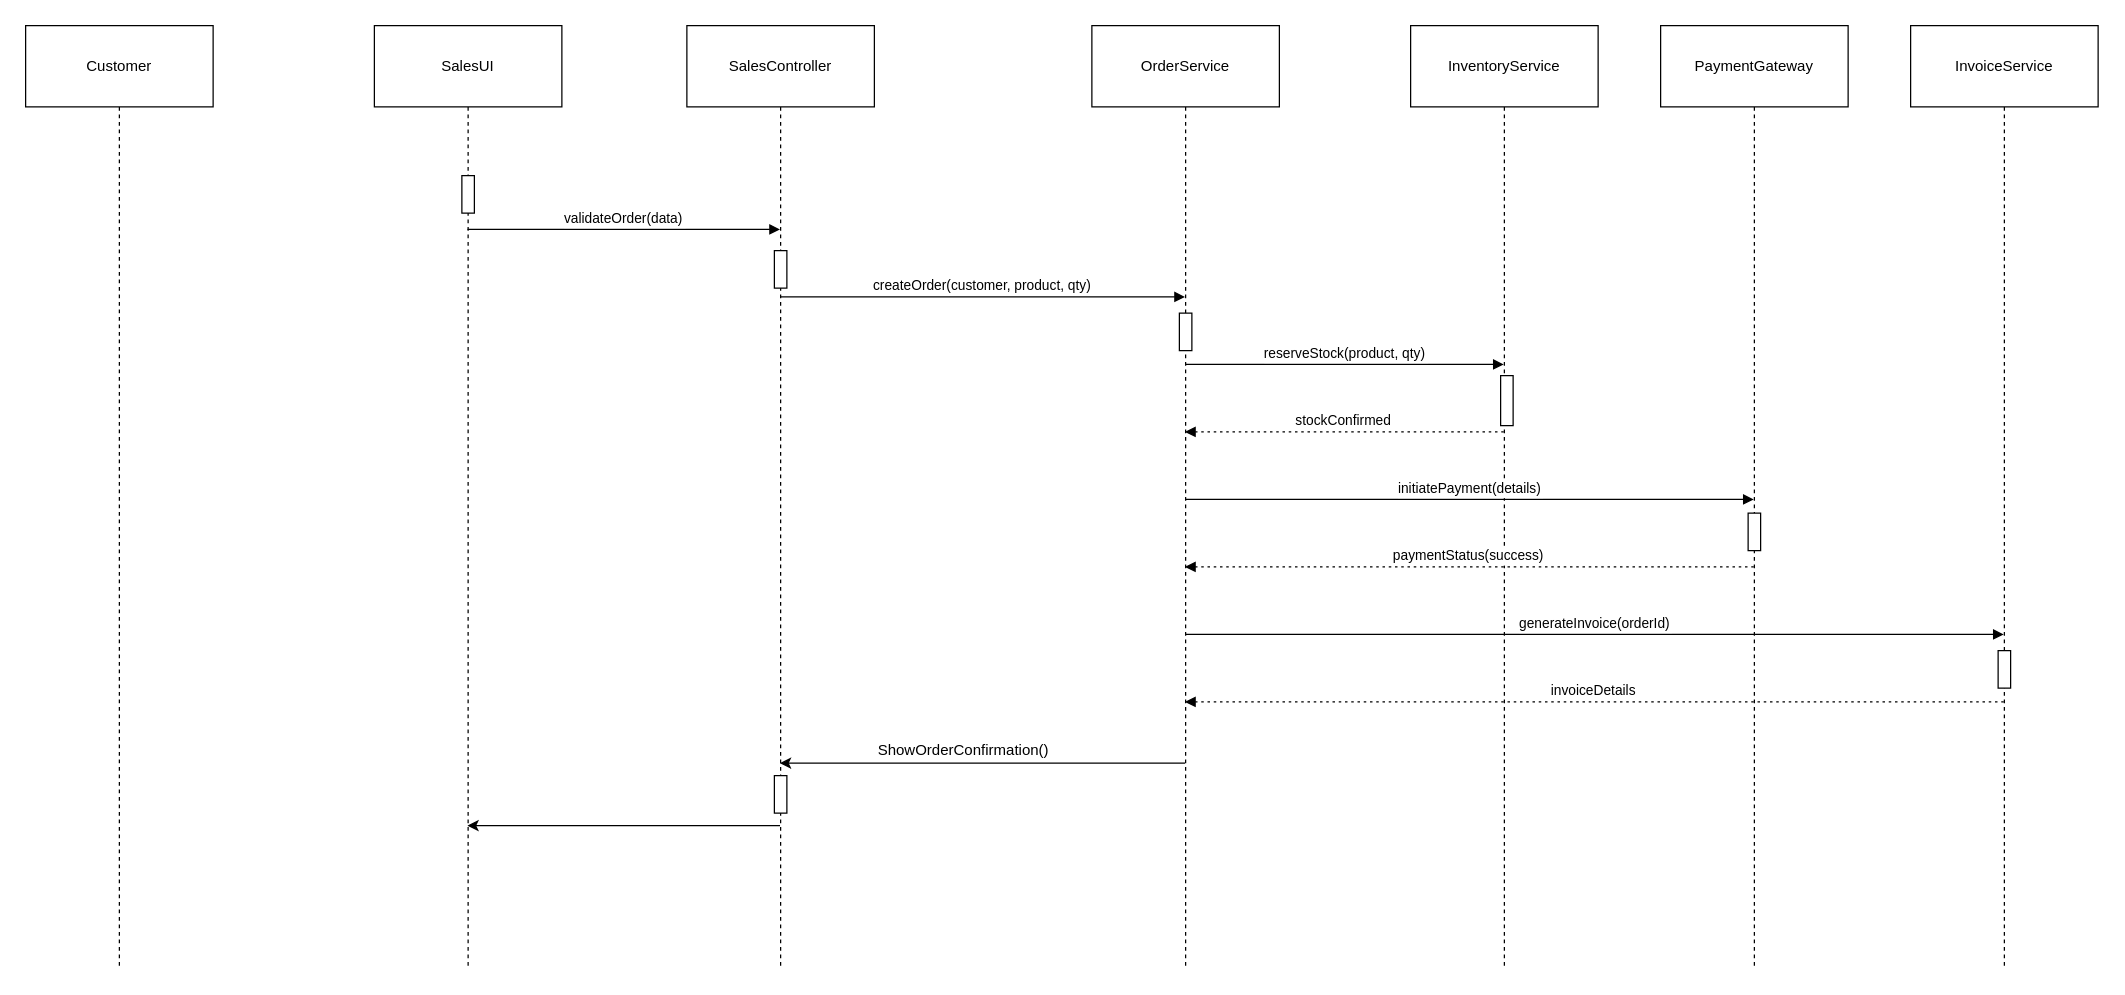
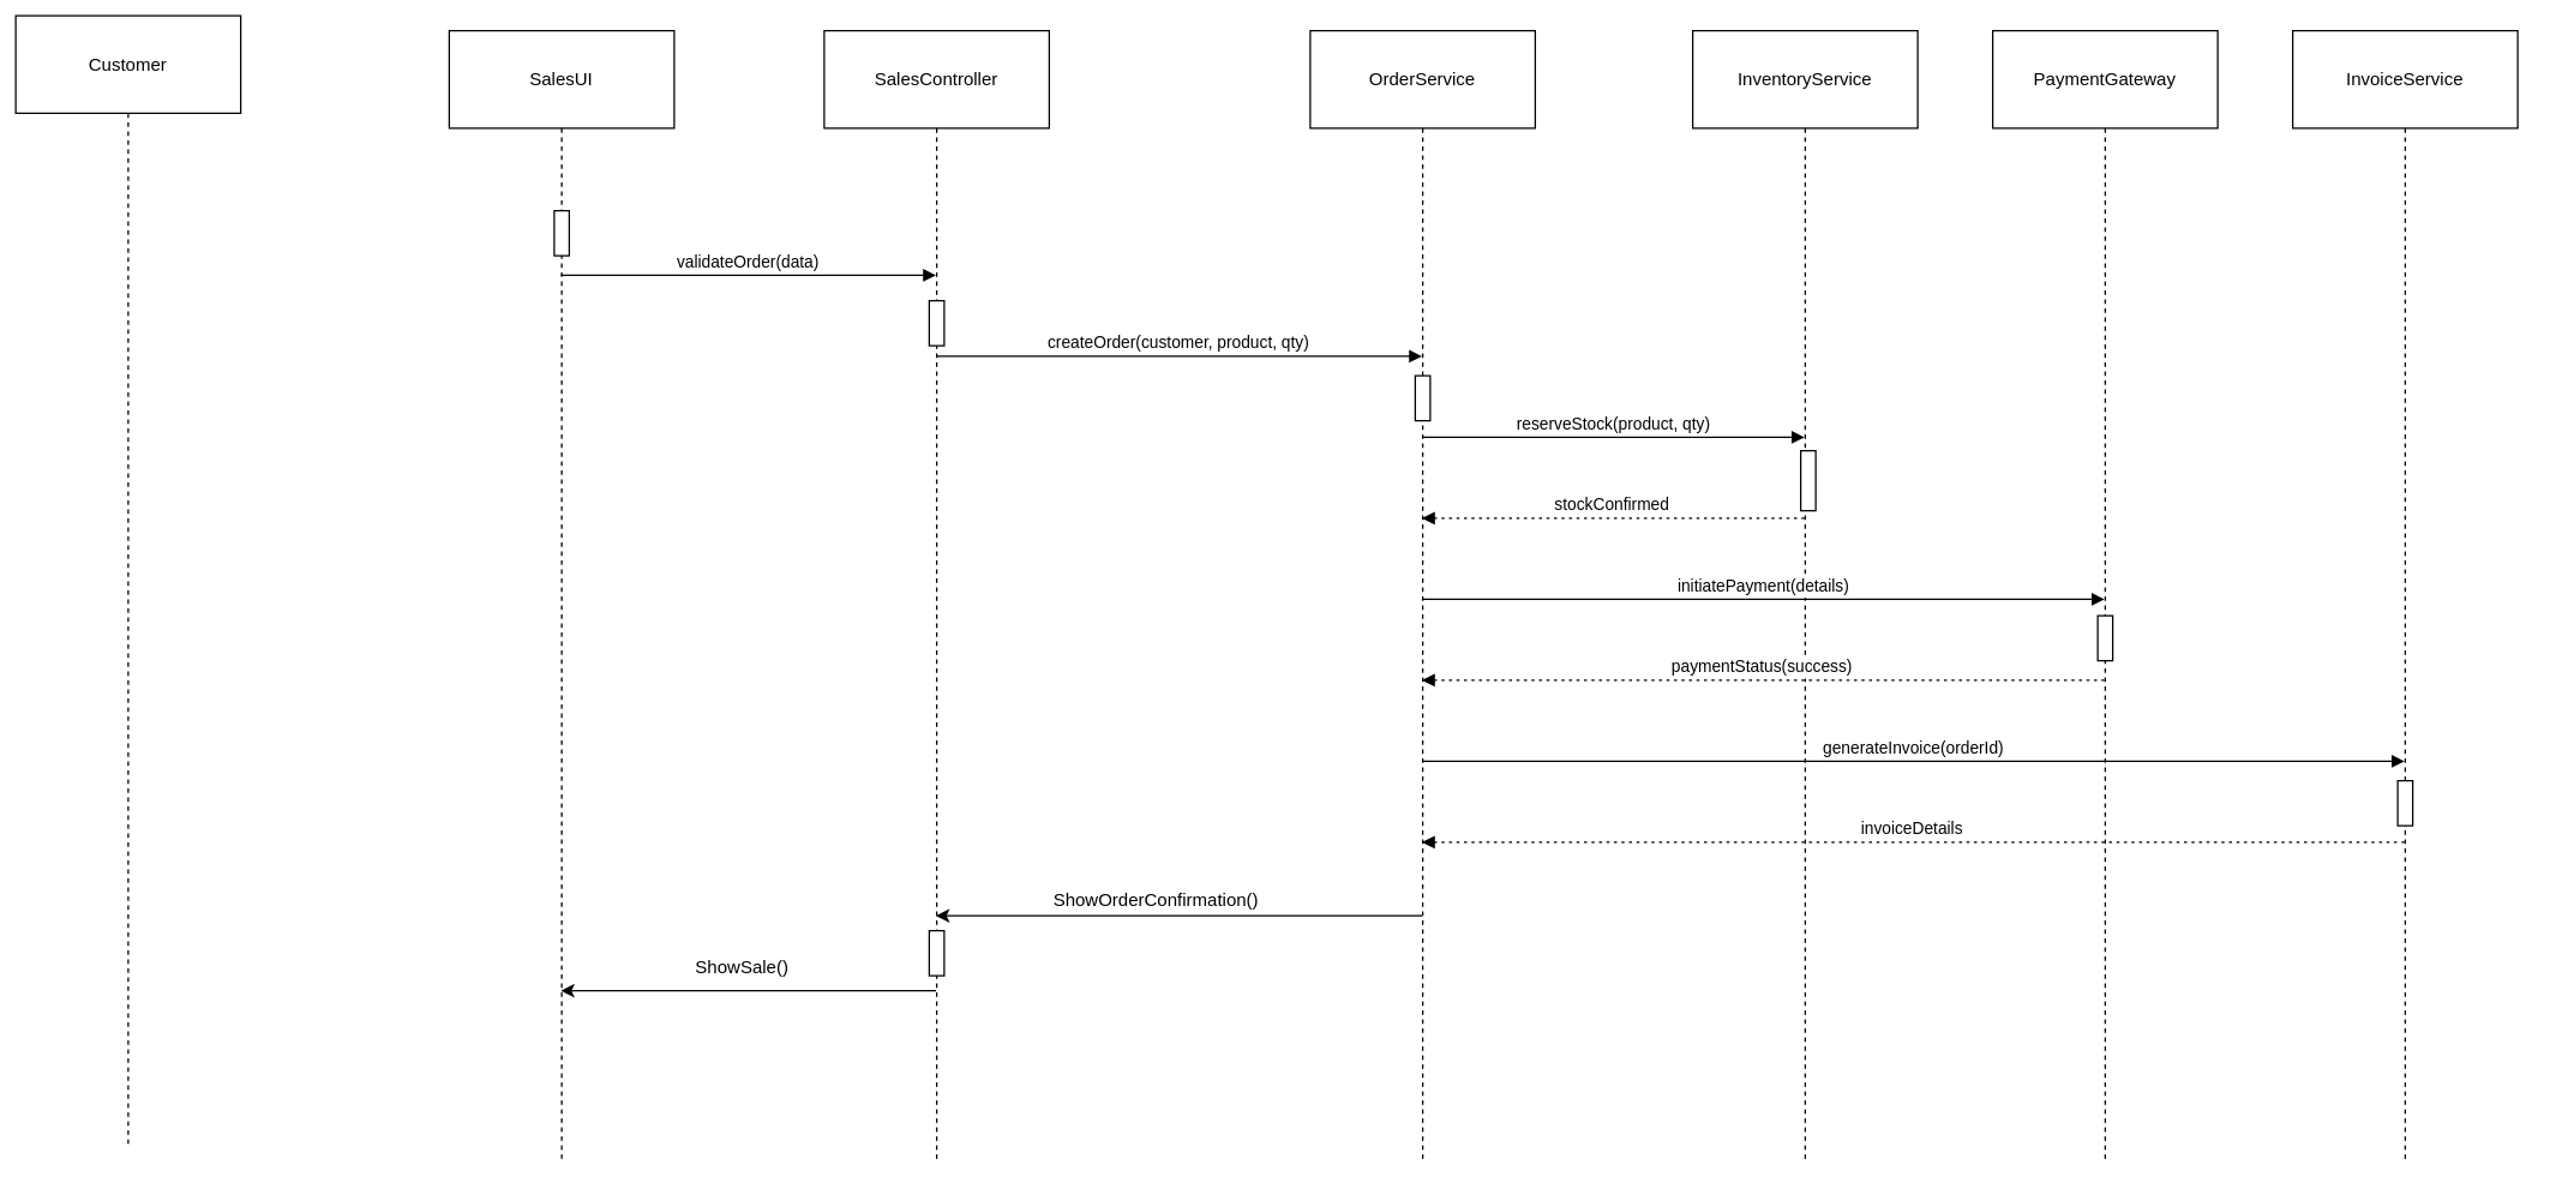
  <mxCell id="0" />
  <mxCell id="1" parent="0" />
- <mxCell id="2" value="Customer" style="shape=umlLifeline;perimeter=lifelinePerimeter;whiteSpace=wrap;container=1;dropTarget=0;collapsible=0;recursiveResize=0;outlineConnect=0;portConstraint=eastwest;newEdgeStyle={&quot;edgeStyle&quot;:&quot;elbowEdgeStyle&quot;,&quot;elbow&quot;:&quot;vertical&quot;,&quot;curved&quot;:0,&quot;rounded&quot;:0};size=65;" parent="1" vertex="1"><mxGeometry x="20" y="20" width="150" height="754" as="geometry" /></mxCell>
+ <mxCell id="2" value="Customer" style="shape=umlLifeline;perimeter=lifelinePerimeter;whiteSpace=wrap;container=1;dropTarget=0;collapsible=0;recursiveResize=0;outlineConnect=0;portConstraint=eastwest;newEdgeStyle={&quot;edgeStyle&quot;:&quot;elbowEdgeStyle&quot;,&quot;elbow&quot;:&quot;vertical&quot;,&quot;curved&quot;:0,&quot;rounded&quot;:0};size=65;" parent="1" vertex="1"><mxGeometry x="10" y="10" width="150" height="754" as="geometry" /></mxCell>
  <mxCell id="3" value="SalesUI" style="shape=umlLifeline;perimeter=lifelinePerimeter;whiteSpace=wrap;container=1;dropTarget=0;collapsible=0;recursiveResize=0;outlineConnect=0;portConstraint=eastwest;newEdgeStyle={&quot;edgeStyle&quot;:&quot;elbowEdgeStyle&quot;,&quot;elbow&quot;:&quot;vertical&quot;,&quot;curved&quot;:0,&quot;rounded&quot;:0};size=65;" parent="1" vertex="1"><mxGeometry x="299" y="20" width="150" height="754" as="geometry" /></mxCell>
  <mxCell id="4" value="" style="html=1;points=[[0,0,0,0,5],[0,1,0,0,-5],[1,0,0,0,5],[1,1,0,0,-5]];perimeter=orthogonalPerimeter;outlineConnect=0;targetShapes=umlLifeline;portConstraint=eastwest;newEdgeStyle={&quot;curved&quot;:0,&quot;rounded&quot;:0};" vertex="1" parent="3"><mxGeometry x="70" y="120" width="10" height="30" as="geometry" /></mxCell>
  <mxCell id="5" style="edgeStyle=elbowEdgeStyle;rounded=0;orthogonalLoop=1;jettySize=auto;html=1;elbow=vertical;curved=0;" edge="1" parent="1" source="6" target="3"><mxGeometry relative="1" as="geometry"><Array as="points"><mxPoint x="500" y="660" /></Array></mxGeometry></mxCell>
  <mxCell id="6" value="SalesController" style="shape=umlLifeline;perimeter=lifelinePerimeter;whiteSpace=wrap;container=1;dropTarget=0;collapsible=0;recursiveResize=0;outlineConnect=0;portConstraint=eastwest;newEdgeStyle={&quot;edgeStyle&quot;:&quot;elbowEdgeStyle&quot;,&quot;elbow&quot;:&quot;vertical&quot;,&quot;curved&quot;:0,&quot;rounded&quot;:0};size=65;" parent="1" vertex="1"><mxGeometry x="549" y="20" width="150" height="754" as="geometry" /></mxCell>
  <mxCell id="7" value="" style="html=1;points=[[0,0,0,0,5],[0,1,0,0,-5],[1,0,0,0,5],[1,1,0,0,-5]];perimeter=orthogonalPerimeter;outlineConnect=0;targetShapes=umlLifeline;portConstraint=eastwest;newEdgeStyle={&quot;curved&quot;:0,&quot;rounded&quot;:0};" vertex="1" parent="6"><mxGeometry x="70" y="180" width="10" height="30" as="geometry" /></mxCell>
  <mxCell id="8" value="" style="html=1;points=[[0,0,0,0,5],[0,1,0,0,-5],[1,0,0,0,5],[1,1,0,0,-5]];perimeter=orthogonalPerimeter;outlineConnect=0;targetShapes=umlLifeline;portConstraint=eastwest;newEdgeStyle={&quot;curved&quot;:0,&quot;rounded&quot;:0};" vertex="1" parent="6"><mxGeometry x="70" y="600" width="10" height="30" as="geometry" /></mxCell>
  <mxCell id="9" style="edgeStyle=elbowEdgeStyle;rounded=0;orthogonalLoop=1;jettySize=auto;html=1;elbow=vertical;curved=0;" edge="1" parent="1" source="10" target="6"><mxGeometry relative="1" as="geometry"><Array as="points"><mxPoint x="800" y="610" /></Array></mxGeometry></mxCell>
  <mxCell id="10" value="OrderService" style="shape=umlLifeline;perimeter=lifelinePerimeter;whiteSpace=wrap;container=1;dropTarget=0;collapsible=0;recursiveResize=0;outlineConnect=0;portConstraint=eastwest;newEdgeStyle={&quot;edgeStyle&quot;:&quot;elbowEdgeStyle&quot;,&quot;elbow&quot;:&quot;vertical&quot;,&quot;curved&quot;:0,&quot;rounded&quot;:0};size=65;" parent="1" vertex="1"><mxGeometry x="873" y="20" width="150" height="754" as="geometry" /></mxCell>
  <mxCell id="11" value="" style="html=1;points=[[0,0,0,0,5],[0,1,0,0,-5],[1,0,0,0,5],[1,1,0,0,-5]];perimeter=orthogonalPerimeter;outlineConnect=0;targetShapes=umlLifeline;portConstraint=eastwest;newEdgeStyle={&quot;curved&quot;:0,&quot;rounded&quot;:0};" vertex="1" parent="10"><mxGeometry x="70" y="230" width="10" height="30" as="geometry" /></mxCell>
  <mxCell id="12" value="InventoryService" style="shape=umlLifeline;perimeter=lifelinePerimeter;whiteSpace=wrap;container=1;dropTarget=0;collapsible=0;recursiveResize=0;outlineConnect=0;portConstraint=eastwest;newEdgeStyle={&quot;edgeStyle&quot;:&quot;elbowEdgeStyle&quot;,&quot;elbow&quot;:&quot;vertical&quot;,&quot;curved&quot;:0,&quot;rounded&quot;:0};size=65;" parent="1" vertex="1"><mxGeometry x="1128" y="20" width="150" height="754" as="geometry" /></mxCell>
  <mxCell id="13" value="" style="html=1;points=[[0,0,0,0,5],[0,1,0,0,-5],[1,0,0,0,5],[1,1,0,0,-5]];perimeter=orthogonalPerimeter;outlineConnect=0;targetShapes=umlLifeline;portConstraint=eastwest;newEdgeStyle={&quot;curved&quot;:0,&quot;rounded&quot;:0};" vertex="1" parent="12"><mxGeometry x="72" y="280" width="10" height="40" as="geometry" /></mxCell>
  <mxCell id="14" value="PaymentGateway" style="shape=umlLifeline;perimeter=lifelinePerimeter;whiteSpace=wrap;container=1;dropTarget=0;collapsible=0;recursiveResize=0;outlineConnect=0;portConstraint=eastwest;newEdgeStyle={&quot;edgeStyle&quot;:&quot;elbowEdgeStyle&quot;,&quot;elbow&quot;:&quot;vertical&quot;,&quot;curved&quot;:0,&quot;rounded&quot;:0};size=65;" parent="1" vertex="1"><mxGeometry x="1328" y="20" width="150" height="754" as="geometry" /></mxCell>
  <mxCell id="15" value="" style="html=1;points=[[0,0,0,0,5],[0,1,0,0,-5],[1,0,0,0,5],[1,1,0,0,-5]];perimeter=orthogonalPerimeter;outlineConnect=0;targetShapes=umlLifeline;portConstraint=eastwest;newEdgeStyle={&quot;curved&quot;:0,&quot;rounded&quot;:0};" vertex="1" parent="14"><mxGeometry x="70" y="390" width="10" height="30" as="geometry" /></mxCell>
  <mxCell id="16" value="InvoiceService" style="shape=umlLifeline;perimeter=lifelinePerimeter;whiteSpace=wrap;container=1;dropTarget=0;collapsible=0;recursiveResize=0;outlineConnect=0;portConstraint=eastwest;newEdgeStyle={&quot;edgeStyle&quot;:&quot;elbowEdgeStyle&quot;,&quot;elbow&quot;:&quot;vertical&quot;,&quot;curved&quot;:0,&quot;rounded&quot;:0};size=65;" parent="1" vertex="1"><mxGeometry x="1528" y="20" width="150" height="754" as="geometry" /></mxCell>
  <mxCell id="17" value="" style="html=1;points=[[0,0,0,0,5],[0,1,0,0,-5],[1,0,0,0,5],[1,1,0,0,-5]];perimeter=orthogonalPerimeter;outlineConnect=0;targetShapes=umlLifeline;portConstraint=eastwest;newEdgeStyle={&quot;curved&quot;:0,&quot;rounded&quot;:0};" vertex="1" parent="16"><mxGeometry x="70" y="500" width="10" height="30" as="geometry" /></mxCell>
  <mxCell id="18" value="validateOrder(data)" style="verticalAlign=bottom;edgeStyle=elbowEdgeStyle;elbow=vertical;curved=0;rounded=0;endArrow=block;" parent="1" source="3" target="6" edge="1"><mxGeometry relative="1" as="geometry"><Array as="points"><mxPoint x="508" y="183" /></Array></mxGeometry></mxCell>
  <mxCell id="19" value="createOrder(customer, product, qty)" style="verticalAlign=bottom;edgeStyle=elbowEdgeStyle;elbow=vertical;curved=0;rounded=0;endArrow=block;" parent="1" source="6" target="10" edge="1"><mxGeometry relative="1" as="geometry"><Array as="points"><mxPoint x="795" y="237" /></Array></mxGeometry></mxCell>
  <mxCell id="20" value="reserveStock(product, qty)" style="verticalAlign=bottom;edgeStyle=elbowEdgeStyle;elbow=vertical;curved=0;rounded=0;endArrow=block;" parent="1" source="10" target="12" edge="1"><mxGeometry relative="1" as="geometry"><Array as="points"><mxPoint x="1084" y="291" /></Array></mxGeometry></mxCell>
  <mxCell id="21" value="stockConfirmed" style="verticalAlign=bottom;edgeStyle=elbowEdgeStyle;elbow=vertical;curved=0;rounded=0;dashed=1;dashPattern=2 3;endArrow=block;" parent="1" source="12" target="10" edge="1"><mxGeometry relative="1" as="geometry"><Array as="points"><mxPoint x="1087" y="345" /></Array></mxGeometry></mxCell>
  <mxCell id="22" value="initiatePayment(details)" style="verticalAlign=bottom;edgeStyle=elbowEdgeStyle;elbow=vertical;curved=0;rounded=0;endArrow=block;" parent="1" source="10" target="14" edge="1"><mxGeometry relative="1" as="geometry"><Array as="points"><mxPoint x="1184" y="399" /></Array></mxGeometry></mxCell>
  <mxCell id="23" value="paymentStatus(success)" style="verticalAlign=bottom;edgeStyle=elbowEdgeStyle;elbow=vertical;curved=0;rounded=0;dashed=1;dashPattern=2 3;endArrow=block;" parent="1" source="14" target="10" edge="1"><mxGeometry relative="1" as="geometry"><Array as="points"><mxPoint x="1187" y="453" /></Array></mxGeometry></mxCell>
  <mxCell id="24" value="generateInvoice(orderId)" style="verticalAlign=bottom;edgeStyle=elbowEdgeStyle;elbow=vertical;curved=0;rounded=0;endArrow=block;" parent="1" source="10" target="16" edge="1"><mxGeometry relative="1" as="geometry"><Array as="points"><mxPoint x="1284" y="507" /></Array></mxGeometry></mxCell>
  <mxCell id="25" value="invoiceDetails" style="verticalAlign=bottom;edgeStyle=elbowEdgeStyle;elbow=vertical;curved=0;rounded=0;dashed=1;dashPattern=2 3;endArrow=block;" parent="1" source="16" target="10" edge="1"><mxGeometry relative="1" as="geometry"><Array as="points"><mxPoint x="1287" y="561" /></Array></mxGeometry></mxCell>
  <mxCell id="26" value="ShowOrderConfirmation()" style="text;html=1;align=center;verticalAlign=middle;resizable=0;points=[];autosize=1;strokeColor=none;fillColor=none;" vertex="1" parent="1"><mxGeometry x="690" y="585" width="160" height="30" as="geometry" /></mxCell>
+ <mxCell id="27" value="ShowSale()" style="text;html=1;align=center;verticalAlign=middle;resizable=0;points=[];autosize=1;strokeColor=none;fillColor=none;" vertex="1" parent="1"><mxGeometry x="449" y="630" width="90" height="30" as="geometry" /></mxCell>
